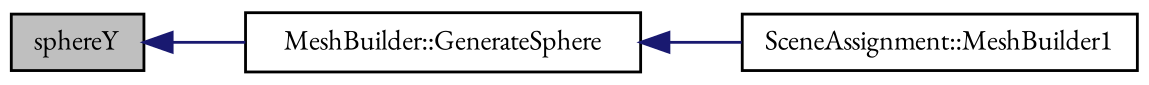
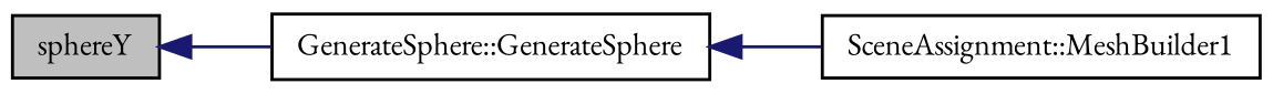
  digraph {
    fontname="EB Garamond"
    rankdir=LR
    node [color=black fontname="EB Garamond" fontsize=10 shape=record]
    edge [color=midnightblue dir=back fontname="EB Garamond" fontsize=10 labelfontname=Helvetica labelfontsize=10 style=solid]
    n1 [fillcolor=grey75 fontcolor=black height=0.2 label=sphereY style=filled width=0.4]
-   n2 [height=0.2 label="MeshBuilder::GenerateSphere" width=0.4]
+   n2 [height=0.2 label="GenerateSphere::GenerateSphere" width=0.4]
    n3 [height=0.2 label="SceneAssignment::MeshBuilder1" width=0.4]
    n1 -> n2
    n2 -> n3
  }
